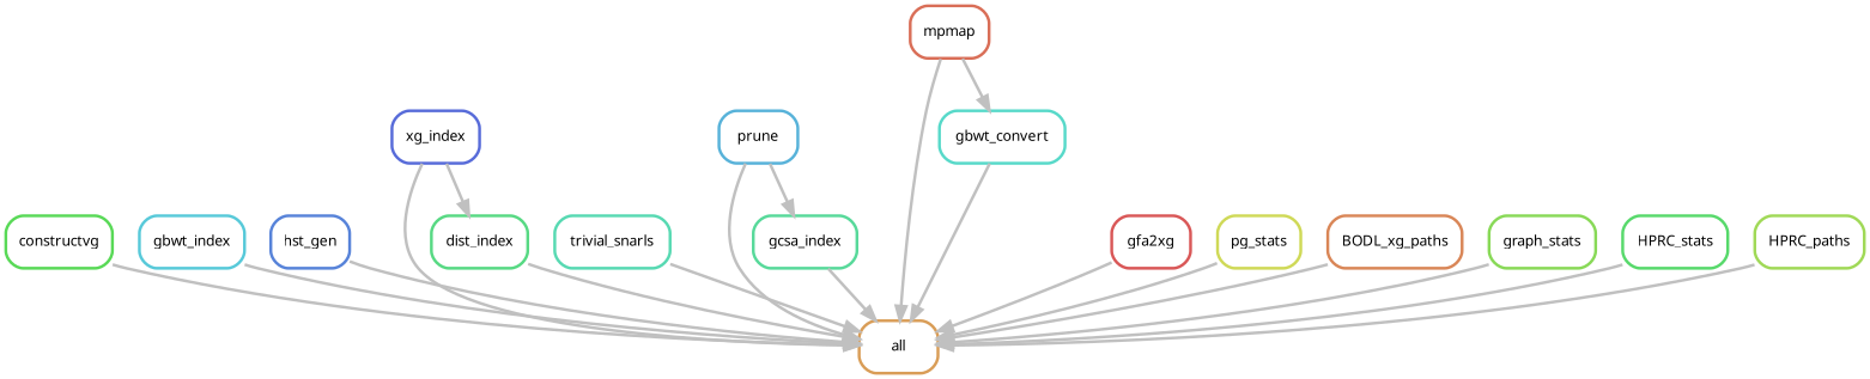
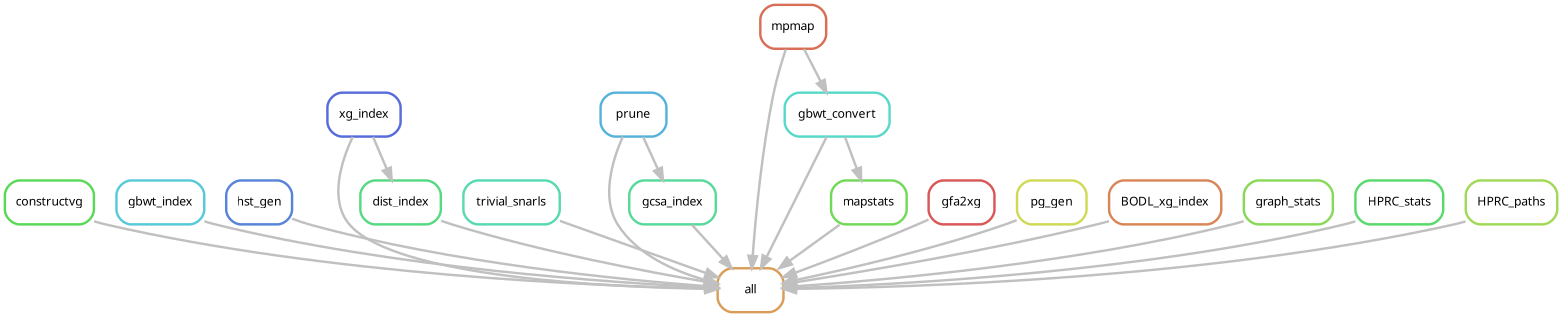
  digraph {
    bgcolor=white
    node [fontname=sans fontsize=10 penwidth=2 shape=box style=rounded]
    edge [color=grey penwidth=2]
    n1 [color="0.09 0.6 0.85" height=0.5 label=all width=0.75]
    n2 [color="0.33 0.6 0.85" height=0.5 label=constructvg width=1.0139]
    n3 [color="0.52 0.6 0.85" height=0.5 label=gbwt_index width=1.0035]
    n4 [color="0.61 0.6 0.85" height=0.5 label=hst_gen width=0.75347]
    n5 [color="0.64 0.6 0.85" height=0.5 label=xg_index width=0.83681]
    n6 [color="0.39 0.6 0.85" height=0.5 label=dist_index width=0.92014]
    n7 [color="0.45 0.6 0.85" height=0.5 label=trivial_snarls width=1.0972]
    n8 [color="0.55 0.6 0.85" height=0.5 label=prune width=0.75]
    n9 [color="0.42 0.6 0.85" height=0.5 label=gcsa_index width=0.98264]
    n10 [color="0.03 0.6 0.85" height=0.5 label=mpmap width=0.75]
    n11 [color="0.48 0.6 0.85" height=0.5 label=gbwt_convert width=1.191]
+   n12 [color="0.30 0.6 0.85" height=0.5 label=mapstats width=0.85764]
    n13 [color="0.00 0.6 0.85" height=0.5 label=gfa2xg width=0.75]
-   n14 [color="0.18 0.6 0.85" height=0.5 label=pg_stats width=0.79514]
-   n15 [color="0.06 0.6 0.85" height=0.5 label=BODL_xg_paths width=1.2847]
+   n14 [color="0.18 0.6 0.85" height=0.5 label=pg_gen width=0.79514]
+   n15 [color="0.06 0.6 0.85" height=0.5 label=BODL_xg_index width=1.2847]
    n16 [color="0.27 0.6 0.85" height=0.5 label=graph_stats width=1.0139]
    n17 [color="0.36 0.6 0.85" height=0.5 label=HPRC_stats width=1.0035]
    n18 [color="0.24 0.6 0.85" height=0.5 label=HPRC_paths width=1.0451]
    n2 -> n1
    n3 -> n1
    n4 -> n1
    n5 -> n1
    n5 -> n6
    n6 -> n1
    n7 -> n1
    n8 -> n1
    n8 -> n9
    n9 -> n1
    n10 -> n1
    n10 -> n11
    n11 -> n1
+   n11 -> n12
+   n12 -> n1
    n13 -> n1
    n14 -> n1
    n15 -> n1
    n16 -> n1
    n17 -> n1
    n18 -> n1
  }
